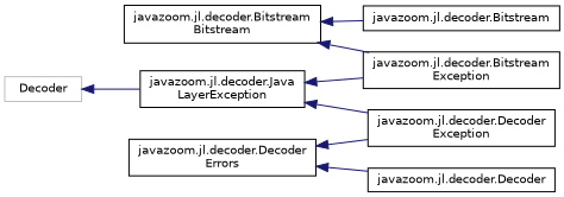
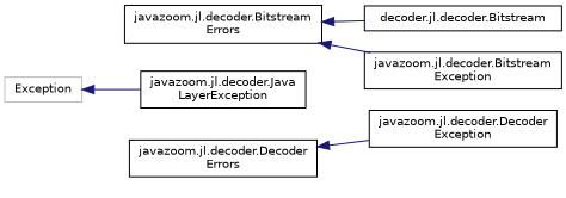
  digraph {
    rankdir=LR
    node [color=black fillcolor=white fontname=Helvetica fontsize=10 shape=record style=filled]
    edge [color=midnightblue dir=back fontname=Helvetica fontsize=10 labelfontname=Helvetica labelfontsize=10 style=solid]
-   n1 [color=grey75 height=0.2 label=Decoder width=0.4]
+   n1 [color=grey75 height=0.2 label=Exception width=0.4]
    n2 [height=0.2 label="javazoom.jl.decoder.Java\lLayerException" width=0.4]
    n3 [height=0.2 label="javazoom.jl.decoder.Bitstream\lException" width=0.4]
    n4 [height=0.2 label="javazoom.jl.decoder.Decoder\lException" width=0.4]
-   n5 [height=0.2 label="javazoom.jl.decoder.Bitstream\lBitstream" width=0.4]
-   n6 [height=0.2 label="javazoom.jl.decoder.Bitstream" width=0.4]
+   n5 [height=0.2 label="javazoom.jl.decoder.Bitstream\lErrors" width=0.4]
+   n6 [height=0.2 label="decoder.jl.decoder.Bitstream" width=0.4]
    n7 [height=0.2 label="javazoom.jl.decoder.Decoder\lErrors" width=0.4]
-   n8 [height=0.2 label="javazoom.jl.decoder.Decoder" width=0.4]
    n1 -> n2
-   n2 -> n3
-   n2 -> n4
    n5 -> n3
    n5 -> n6
    n7 -> n4
-   n7 -> n8
  }
